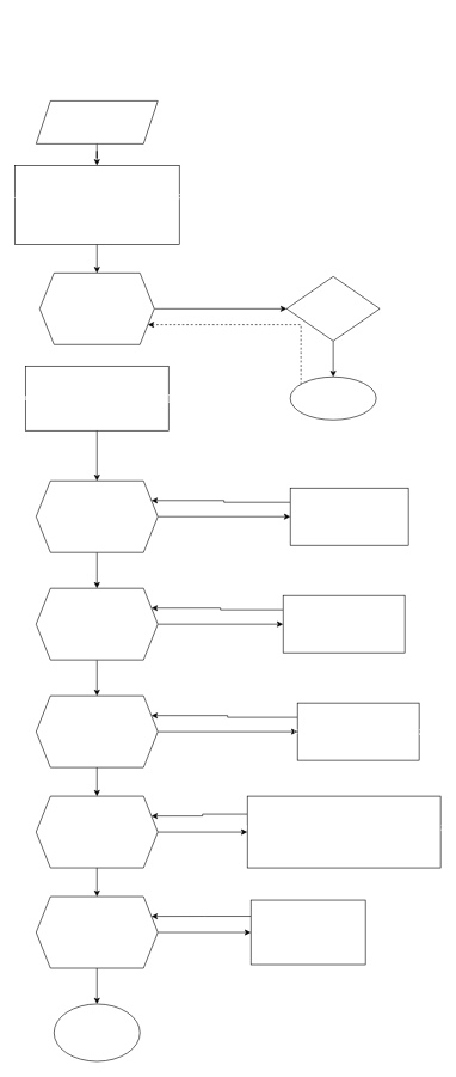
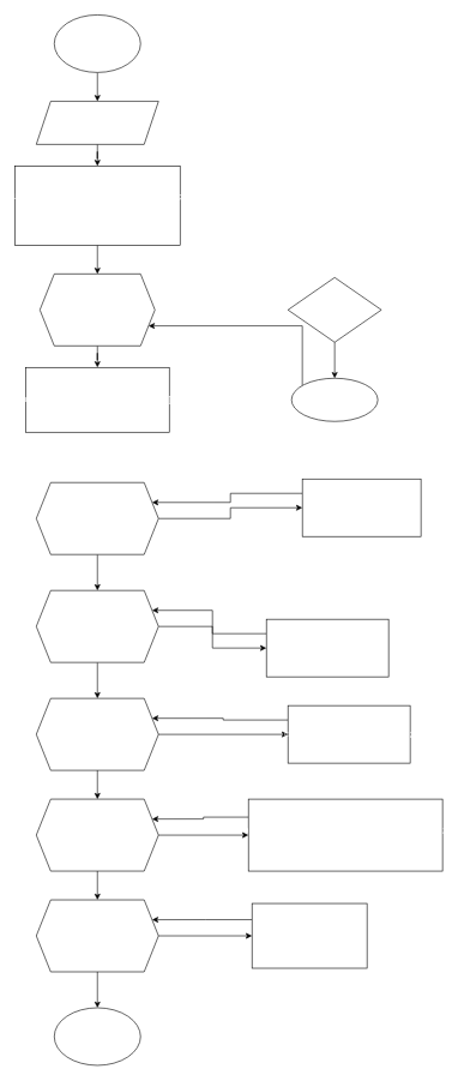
  <mxCell id="0" />
  <mxCell id="1" parent="0" />
+ <mxCell id="2" style="edgeStyle=orthogonalEdgeStyle;rounded=0;orthogonalLoop=1;jettySize=auto;html=1;entryX=0.5;entryY=0;entryDx=0;entryDy=0;fontColor=#FFFFFF;" edge="1" parent="1" source="3" target="5"><mxGeometry relative="1" as="geometry" /></mxCell>
+ <mxCell id="3" value="Початок" style="ellipse;whiteSpace=wrap;html=1;fontColor=#FFFFFF;labelBackgroundColor=none;" vertex="1" parent="1"><mxGeometry x="75" y="20" width="120" height="80" as="geometry" /></mxCell>
  <mxCell id="4" style="edgeStyle=orthogonalEdgeStyle;rounded=0;orthogonalLoop=1;jettySize=auto;html=1;entryX=0.5;entryY=0;entryDx=0;entryDy=0;fontColor=#FFFFFF;" edge="1" parent="1" source="5" target="7"><mxGeometry relative="1" as="geometry" /></mxCell>
  <mxCell id="5" value="Введення:&lt;br&gt;int [] aaray[]&lt;br&gt;int size" style="shape=parallelogram;perimeter=parallelogramPerimeter;whiteSpace=wrap;html=1;fixedSize=1;fontColor=#FFFFFF;labelBackgroundColor=none;" vertex="1" parent="1"><mxGeometry x="50" y="140" width="170" height="60" as="geometry" /></mxCell>
  <mxCell id="6" style="edgeStyle=orthogonalEdgeStyle;rounded=0;orthogonalLoop=1;jettySize=auto;html=1;entryX=0.5;entryY=0;entryDx=0;entryDy=0;fontColor=#FFFFFF;" edge="1" parent="1" source="7" target="10"><mxGeometry relative="1" as="geometry" /></mxCell>
  <mxCell id="7" value="&lt;div style=&quot;font-family: &amp;quot;JetBrains Mono&amp;quot;, monospace;&quot;&gt;&lt;pre style=&quot;&quot;&gt;int[] output = &lt;span style=&quot;&quot;&gt;new int&lt;/span&gt;[size + &lt;span style=&quot;&quot;&gt;1&lt;/span&gt;]&lt;span style=&quot;&quot;&gt;;&lt;br&gt;&lt;/span&gt;&lt;/pre&gt;&lt;pre&gt;&lt;div style=&quot;font-family: &amp;quot;JetBrains Mono&amp;quot;, monospace;&quot;&gt;&lt;pre style=&quot;&quot;&gt;int max = array[&lt;span style=&quot;&quot;&gt;0&lt;/span&gt;]&lt;span style=&quot;&quot;&gt;;&lt;/span&gt;&lt;/pre&gt;&lt;/div&gt;&lt;/pre&gt;&lt;/div&gt;" style="whiteSpace=wrap;html=1;align=center;fontColor=#FFFFFF;labelBackgroundColor=none;" vertex="1" parent="1"><mxGeometry x="20" y="230" width="230" height="110" as="geometry" /></mxCell>
- <mxCell id="9" style="edgeStyle=orthogonalEdgeStyle;rounded=0;orthogonalLoop=1;jettySize=auto;html=1;fontColor=#FFFFFF;" edge="1" parent="1" source="10" target="12"><mxGeometry relative="1" as="geometry" /></mxCell>
+ <mxCell id="8" style="edgeStyle=orthogonalEdgeStyle;rounded=0;orthogonalLoop=1;jettySize=auto;html=1;entryX=0.5;entryY=0;entryDx=0;entryDy=0;fontColor=#FFFFFF;" edge="1" parent="1" source="10" target="16"><mxGeometry relative="1" as="geometry" /></mxCell>
  <mxCell id="10" value="&lt;div style=&quot;font-family: &amp;quot;JetBrains Mono&amp;quot;, monospace;&quot;&gt;&lt;pre&gt;&lt;span style=&quot;&quot;&gt;1&lt;/span&gt;&lt;span style=&quot;&quot;&gt;;&lt;/span&gt;size&lt;span style=&quot;&quot;&gt;;i++&lt;/span&gt;&lt;/pre&gt;&lt;/div&gt;" style="shape=hexagon;perimeter=hexagonPerimeter2;whiteSpace=wrap;html=1;fixedSize=1;fontColor=#FFFFFF;labelBackgroundColor=none;" vertex="1" parent="1"><mxGeometry x="55" y="380" width="160" height="100" as="geometry" /></mxCell>
  <mxCell id="11" style="edgeStyle=orthogonalEdgeStyle;rounded=0;orthogonalLoop=1;jettySize=auto;html=1;entryX=0.5;entryY=0;entryDx=0;entryDy=0;fontColor=#FFFFFF;" edge="1" parent="1" source="12" target="14"><mxGeometry relative="1" as="geometry" /></mxCell>
  <mxCell id="12" value="&lt;div style=&quot;font-family: &amp;quot;JetBrains Mono&amp;quot;, monospace;&quot;&gt;&lt;pre&gt;array[i] &amp;gt; max&lt;/pre&gt;&lt;/div&gt;" style="rhombus;whiteSpace=wrap;html=1;fontColor=#FFFFFF;labelBackgroundColor=none;" vertex="1" parent="1"><mxGeometry x="400" y="385" width="130" height="90" as="geometry" /></mxCell>
- <mxCell id="13" style="edgeStyle=orthogonalEdgeStyle;rounded=0;orthogonalLoop=1;jettySize=auto;html=1;entryX=1;entryY=0.75;entryDx=0;entryDy=0;fontColor=#FFFFFF;dashed=1;" edge="1" parent="1" source="14" target="10"><mxGeometry relative="1" as="geometry"><Array as="points"><mxPoint x="420" y="452" /></Array></mxGeometry></mxCell>
+ <mxCell id="13" style="edgeStyle=orthogonalEdgeStyle;rounded=0;orthogonalLoop=1;jettySize=auto;html=1;entryX=1;entryY=0.75;entryDx=0;entryDy=0;fontColor=#FFFFFF;" edge="1" parent="1" source="14" target="10"><mxGeometry relative="1" as="geometry"><Array as="points"><mxPoint x="420" y="452" /></Array></mxGeometry></mxCell>
  <mxCell id="14" value="&lt;div style=&quot;font-family: &amp;quot;JetBrains Mono&amp;quot;, monospace;&quot;&gt;&lt;pre&gt;max = array[i];&lt;/pre&gt;&lt;/div&gt;" style="ellipse;whiteSpace=wrap;html=1;fontColor=#FFFFFF;labelBackgroundColor=none;" vertex="1" parent="1"><mxGeometry x="405" y="525" width="120" height="60" as="geometry" /></mxCell>
- <mxCell id="15" style="edgeStyle=orthogonalEdgeStyle;rounded=0;orthogonalLoop=1;jettySize=auto;html=1;entryX=0.5;entryY=0;entryDx=0;entryDy=0;fontColor=#FFFFFF;" edge="1" parent="1" source="16" target="19"><mxGeometry relative="1" as="geometry" /></mxCell>
  <mxCell id="16" value="&lt;div style=&quot;font-family: &amp;quot;JetBrains Mono&amp;quot;, monospace;&quot;&gt;&lt;pre&gt;int[] count = &lt;span style=&quot;&quot;&gt;new int&lt;/span&gt;[max + &lt;span style=&quot;&quot;&gt;1&lt;/span&gt;]&lt;span style=&quot;&quot;&gt;;&lt;/span&gt;&lt;/pre&gt;&lt;/div&gt;" style="rounded=0;whiteSpace=wrap;html=1;fontColor=#FFFFFF;labelBackgroundColor=none;" vertex="1" parent="1"><mxGeometry x="35" y="510" width="200" height="90" as="geometry" /></mxCell>
  <mxCell id="17" style="edgeStyle=orthogonalEdgeStyle;rounded=0;orthogonalLoop=1;jettySize=auto;html=1;entryX=0;entryY=0.5;entryDx=0;entryDy=0;fontColor=#FFFFFF;" edge="1" parent="1" source="19" target="21"><mxGeometry relative="1" as="geometry" /></mxCell>
  <mxCell id="18" style="edgeStyle=orthogonalEdgeStyle;rounded=0;orthogonalLoop=1;jettySize=auto;html=1;entryX=0.5;entryY=0;entryDx=0;entryDy=0;fontColor=#FFFFFF;" edge="1" parent="1" source="19" target="24"><mxGeometry relative="1" as="geometry" /></mxCell>
  <mxCell id="19" value="&lt;div style=&quot;font-family: &amp;quot;JetBrains Mono&amp;quot;, monospace;&quot;&gt;&lt;pre style=&quot;&quot;&gt;&lt;span style=&quot;&quot;&gt;0&lt;/span&gt;&lt;span style=&quot;&quot;&gt;;&lt;/span&gt;&lt;font&gt;max&lt;/font&gt;&lt;font&gt;;&lt;/font&gt;&lt;font&gt;++i&lt;/font&gt;&lt;/pre&gt;&lt;/div&gt;" style="shape=hexagon;perimeter=hexagonPerimeter2;whiteSpace=wrap;html=1;fixedSize=1;fontColor=#FFFFFF;labelBackgroundColor=none;" vertex="1" parent="1"><mxGeometry x="50" y="670" width="170" height="100" as="geometry" /></mxCell>
  <mxCell id="20" style="edgeStyle=orthogonalEdgeStyle;rounded=0;orthogonalLoop=1;jettySize=auto;html=1;exitX=0;exitY=0.25;exitDx=0;exitDy=0;entryX=1;entryY=0.25;entryDx=0;entryDy=0;fontColor=#FFFFFF;" edge="1" parent="1" source="21" target="19"><mxGeometry relative="1" as="geometry" /></mxCell>
- <mxCell id="21" value="&lt;div style=&quot;font-family: &amp;quot;JetBrains Mono&amp;quot;, monospace;&quot;&gt;&lt;pre&gt;&lt;div style=&quot;font-family: &amp;quot;JetBrains Mono&amp;quot;, monospace;&quot;&gt;&lt;pre&gt;count[i] = 0&lt;span style=&quot;&quot;&gt;;&lt;/span&gt;&lt;/pre&gt;&lt;/div&gt;&lt;/pre&gt;&lt;/div&gt;" style="rounded=0;whiteSpace=wrap;html=1;fontColor=#FFFFFF;labelBackgroundColor=none;" vertex="1" parent="1"><mxGeometry x="405" y="680" width="165" height="80" as="geometry" /></mxCell>
+ <mxCell id="21" value="&lt;div style=&quot;font-family: &amp;quot;JetBrains Mono&amp;quot;, monospace;&quot;&gt;&lt;pre&gt;&lt;div style=&quot;font-family: &amp;quot;JetBrains Mono&amp;quot;, monospace;&quot;&gt;&lt;pre&gt;count[i] = 0&lt;span style=&quot;&quot;&gt;;&lt;/span&gt;&lt;/pre&gt;&lt;/div&gt;&lt;/pre&gt;&lt;/div&gt;" style="rounded=0;whiteSpace=wrap;html=1;fontColor=#FFFFFF;labelBackgroundColor=none;" vertex="1" parent="1"><mxGeometry x="420" y="665" width="165" height="80" as="geometry" /></mxCell>
  <mxCell id="22" style="edgeStyle=orthogonalEdgeStyle;rounded=0;orthogonalLoop=1;jettySize=auto;html=1;entryX=0.5;entryY=0;entryDx=0;entryDy=0;fontColor=#FFFFFF;" edge="1" parent="1" source="24" target="29"><mxGeometry relative="1" as="geometry" /></mxCell>
  <mxCell id="23" style="edgeStyle=orthogonalEdgeStyle;rounded=0;orthogonalLoop=1;jettySize=auto;html=1;entryX=0;entryY=0.5;entryDx=0;entryDy=0;fontColor=#FFFFFF;" edge="1" parent="1" source="24" target="26"><mxGeometry relative="1" as="geometry" /></mxCell>
  <mxCell id="24" value="&lt;div style=&quot;font-family: &amp;quot;JetBrains Mono&amp;quot;, monospace;&quot;&gt;&lt;pre style=&quot;&quot;&gt;&lt;span style=&quot;&quot;&gt;0&lt;/span&gt;&lt;span style=&quot;&quot;&gt;;&lt;/span&gt;&lt;font&gt;size&lt;/font&gt;&lt;font&gt;;&lt;/font&gt;&lt;font&gt;i++&lt;/font&gt;&lt;/pre&gt;&lt;/div&gt;" style="shape=hexagon;perimeter=hexagonPerimeter2;whiteSpace=wrap;html=1;fixedSize=1;fontColor=#FFFFFF;labelBackgroundColor=none;" vertex="1" parent="1"><mxGeometry x="50" y="820" width="170" height="100" as="geometry" /></mxCell>
  <mxCell id="25" style="edgeStyle=orthogonalEdgeStyle;rounded=0;orthogonalLoop=1;jettySize=auto;html=1;exitX=0;exitY=0.25;exitDx=0;exitDy=0;entryX=1;entryY=0.25;entryDx=0;entryDy=0;fontColor=#FFFFFF;" edge="1" parent="1" source="26" target="24"><mxGeometry relative="1" as="geometry" /></mxCell>
- <mxCell id="26" value="&lt;div style=&quot;font-family: &amp;quot;JetBrains Mono&amp;quot;, monospace;&quot;&gt;&lt;pre&gt;&lt;div style=&quot;font-family: &amp;quot;JetBrains Mono&amp;quot;, monospace;&quot;&gt;&lt;pre&gt;&lt;div style=&quot;font-family: &amp;quot;JetBrains Mono&amp;quot;, monospace;&quot;&gt;&lt;pre&gt;&lt;div style=&quot;font-family: &amp;quot;JetBrains Mono&amp;quot;, monospace;&quot;&gt;&lt;pre&gt;count[array[i]]++;&lt;/pre&gt;&lt;/div&gt;&lt;/pre&gt;&lt;/div&gt;&lt;/pre&gt;&lt;/div&gt;&lt;/pre&gt;&lt;/div&gt;" style="rounded=0;whiteSpace=wrap;html=1;fontColor=#FFFFFF;labelBackgroundColor=none;" vertex="1" parent="1"><mxGeometry x="395" y="830" width="170" height="80" as="geometry" /></mxCell>
+ <mxCell id="26" value="&lt;div style=&quot;font-family: &amp;quot;JetBrains Mono&amp;quot;, monospace;&quot;&gt;&lt;pre&gt;&lt;div style=&quot;font-family: &amp;quot;JetBrains Mono&amp;quot;, monospace;&quot;&gt;&lt;pre&gt;&lt;div style=&quot;font-family: &amp;quot;JetBrains Mono&amp;quot;, monospace;&quot;&gt;&lt;pre&gt;&lt;div style=&quot;font-family: &amp;quot;JetBrains Mono&amp;quot;, monospace;&quot;&gt;&lt;pre&gt;count[array[i]]++;&lt;/pre&gt;&lt;/div&gt;&lt;/pre&gt;&lt;/div&gt;&lt;/pre&gt;&lt;/div&gt;&lt;/pre&gt;&lt;/div&gt;" style="rounded=0;whiteSpace=wrap;html=1;fontColor=#FFFFFF;labelBackgroundColor=none;" vertex="1" parent="1"><mxGeometry x="370" y="860" width="170" height="80" as="geometry" /></mxCell>
  <mxCell id="27" style="edgeStyle=orthogonalEdgeStyle;rounded=0;orthogonalLoop=1;jettySize=auto;html=1;entryX=0.5;entryY=0;entryDx=0;entryDy=0;fontColor=#FFFFFF;" edge="1" parent="1" source="29" target="34"><mxGeometry relative="1" as="geometry" /></mxCell>
  <mxCell id="28" style="edgeStyle=orthogonalEdgeStyle;rounded=0;orthogonalLoop=1;jettySize=auto;html=1;entryX=0;entryY=0.5;entryDx=0;entryDy=0;fontColor=#FFFFFF;" edge="1" parent="1" source="29" target="31"><mxGeometry relative="1" as="geometry" /></mxCell>
  <mxCell id="29" value="&lt;div style=&quot;font-family: &amp;quot;JetBrains Mono&amp;quot;, monospace;&quot;&gt;&lt;pre style=&quot;&quot;&gt;&lt;font&gt;1&lt;/font&gt;&lt;span style=&quot;&quot;&gt;;&lt;/span&gt;&lt;font&gt;max&lt;/font&gt;&lt;font&gt;;&lt;/font&gt;&lt;font&gt;i++&lt;/font&gt;&lt;/pre&gt;&lt;/div&gt;" style="shape=hexagon;perimeter=hexagonPerimeter2;whiteSpace=wrap;html=1;fixedSize=1;fontColor=#FFFFFF;labelBackgroundColor=none;" vertex="1" parent="1"><mxGeometry x="50" y="970" width="170" height="100" as="geometry" /></mxCell>
  <mxCell id="30" style="edgeStyle=orthogonalEdgeStyle;rounded=0;orthogonalLoop=1;jettySize=auto;html=1;exitX=0;exitY=0.25;exitDx=0;exitDy=0;entryX=1;entryY=0.25;entryDx=0;entryDy=0;fontColor=#FFFFFF;" edge="1" parent="1" source="31" target="29"><mxGeometry relative="1" as="geometry" /></mxCell>
- <mxCell id="31" value="&lt;div style=&quot;font-family: &amp;quot;JetBrains Mono&amp;quot;, monospace;&quot;&gt;&lt;pre&gt;&lt;div style=&quot;font-family: &amp;quot;JetBrains Mono&amp;quot;, monospace;&quot;&gt;&lt;pre&gt;&lt;div style=&quot;font-family: &amp;quot;JetBrains Mono&amp;quot;, monospace;&quot;&gt;&lt;pre&gt;&lt;div style=&quot;font-family: &amp;quot;JetBrains Mono&amp;quot;, monospace;&quot;&gt;&lt;pre&gt;&lt;div style=&quot;font-family: &amp;quot;JetBrains Mono&amp;quot;, monospace;&quot;&gt;&lt;pre&gt;count[i] += count[i - 1]&lt;span style=&quot;&quot;&gt;;&lt;/span&gt;&lt;/pre&gt;&lt;/div&gt;&lt;/pre&gt;&lt;/div&gt;&lt;/pre&gt;&lt;/div&gt;&lt;/pre&gt;&lt;/div&gt;&lt;/pre&gt;&lt;/div&gt;" style="rounded=0;whiteSpace=wrap;html=1;fontColor=#FFFFFF;labelBackgroundColor=none;" vertex="1" parent="1"><mxGeometry x="415" y="980" width="170" height="80" as="geometry" /></mxCell>
+ <mxCell id="31" value="&lt;div style=&quot;font-family: &amp;quot;JetBrains Mono&amp;quot;, monospace;&quot;&gt;&lt;pre&gt;&lt;div style=&quot;font-family: &amp;quot;JetBrains Mono&amp;quot;, monospace;&quot;&gt;&lt;pre&gt;&lt;div style=&quot;font-family: &amp;quot;JetBrains Mono&amp;quot;, monospace;&quot;&gt;&lt;pre&gt;&lt;div style=&quot;font-family: &amp;quot;JetBrains Mono&amp;quot;, monospace;&quot;&gt;&lt;pre&gt;&lt;div style=&quot;font-family: &amp;quot;JetBrains Mono&amp;quot;, monospace;&quot;&gt;&lt;pre&gt;count[i] += count[i - 1]&lt;span style=&quot;&quot;&gt;;&lt;/span&gt;&lt;/pre&gt;&lt;/div&gt;&lt;/pre&gt;&lt;/div&gt;&lt;/pre&gt;&lt;/div&gt;&lt;/pre&gt;&lt;/div&gt;&lt;/pre&gt;&lt;/div&gt;" style="rounded=0;whiteSpace=wrap;html=1;fontColor=#FFFFFF;labelBackgroundColor=none;" vertex="1" parent="1"><mxGeometry x="400" y="980" width="170" height="80" as="geometry" /></mxCell>
  <mxCell id="32" style="edgeStyle=orthogonalEdgeStyle;rounded=0;orthogonalLoop=1;jettySize=auto;html=1;entryX=0.5;entryY=0;entryDx=0;entryDy=0;fontColor=#FFFFFF;" edge="1" parent="1" source="34" target="39"><mxGeometry relative="1" as="geometry" /></mxCell>
  <mxCell id="33" style="edgeStyle=orthogonalEdgeStyle;rounded=0;orthogonalLoop=1;jettySize=auto;html=1;entryX=0;entryY=0.5;entryDx=0;entryDy=0;fontColor=#FFFFFF;" edge="1" parent="1" source="34" target="36"><mxGeometry relative="1" as="geometry" /></mxCell>
  <mxCell id="34" value="&lt;div style=&quot;font-family: &amp;quot;JetBrains Mono&amp;quot;, monospace;&quot;&gt;&lt;pre style=&quot;&quot;&gt;&lt;div style=&quot;font-family: &amp;quot;JetBrains Mono&amp;quot;, monospace;&quot;&gt;&lt;pre&gt;size-&lt;span style=&quot;&quot;&gt;1&lt;/span&gt;&lt;span style=&quot;&quot;&gt;;&lt;/span&gt;&lt;span style=&quot;&quot;&gt;0&lt;/span&gt;&lt;span style=&quot;&quot;&gt;;&lt;/span&gt;i--&lt;/pre&gt;&lt;/div&gt;&lt;/pre&gt;&lt;/div&gt;" style="shape=hexagon;perimeter=hexagonPerimeter2;whiteSpace=wrap;html=1;fixedSize=1;fontColor=#FFFFFF;labelBackgroundColor=none;" vertex="1" parent="1"><mxGeometry x="50" y="1110" width="170" height="100" as="geometry" /></mxCell>
  <mxCell id="35" style="edgeStyle=orthogonalEdgeStyle;rounded=0;orthogonalLoop=1;jettySize=auto;html=1;exitX=0;exitY=0.25;exitDx=0;exitDy=0;entryX=1;entryY=0.25;entryDx=0;entryDy=0;fontColor=#FFFFFF;" edge="1" parent="1" source="36" target="34"><mxGeometry relative="1" as="geometry" /></mxCell>
  <mxCell id="36" value="&lt;div style=&quot;font-family: &amp;quot;JetBrains Mono&amp;quot;, monospace;&quot;&gt;&lt;pre&gt;&lt;div style=&quot;font-family: &amp;quot;JetBrains Mono&amp;quot;, monospace;&quot;&gt;&lt;pre&gt;&lt;div style=&quot;font-family: &amp;quot;JetBrains Mono&amp;quot;, monospace;&quot;&gt;&lt;pre&gt;&lt;div style=&quot;font-family: &amp;quot;JetBrains Mono&amp;quot;, monospace;&quot;&gt;&lt;pre&gt;&lt;div style=&quot;font-family: &amp;quot;JetBrains Mono&amp;quot;, monospace;&quot;&gt;&lt;pre&gt;&lt;div style=&quot;font-family: &amp;quot;JetBrains Mono&amp;quot;, monospace;&quot;&gt;&lt;pre&gt;output[count[array[i]] - 1] = array[i]&lt;span style=&quot;&quot;&gt;;&lt;br&gt;&lt;/span&gt;count[array[i]]--&lt;span style=&quot;&quot;&gt;;&lt;/span&gt;&lt;/pre&gt;&lt;/div&gt;&lt;/pre&gt;&lt;/div&gt;&lt;/pre&gt;&lt;/div&gt;&lt;/pre&gt;&lt;/div&gt;&lt;/pre&gt;&lt;/div&gt;&lt;/pre&gt;&lt;/div&gt;" style="rounded=0;whiteSpace=wrap;html=1;fontColor=#FFFFFF;labelBackgroundColor=none;" vertex="1" parent="1"><mxGeometry x="345" y="1110" width="270" height="100" as="geometry" /></mxCell>
  <mxCell id="37" style="edgeStyle=orthogonalEdgeStyle;rounded=0;orthogonalLoop=1;jettySize=auto;html=1;entryX=0.5;entryY=0;entryDx=0;entryDy=0;fontColor=#FFFFFF;" edge="1" parent="1" source="39" target="42"><mxGeometry relative="1" as="geometry" /></mxCell>
  <mxCell id="38" style="edgeStyle=orthogonalEdgeStyle;rounded=0;orthogonalLoop=1;jettySize=auto;html=1;entryX=0;entryY=0.5;entryDx=0;entryDy=0;fontColor=#FFFFFF;" edge="1" parent="1" source="39" target="41"><mxGeometry relative="1" as="geometry" /></mxCell>
  <mxCell id="39" value="&lt;div style=&quot;font-family: &amp;quot;JetBrains Mono&amp;quot;, monospace;&quot;&gt;&lt;pre style=&quot;&quot;&gt;&lt;div style=&quot;font-family: &amp;quot;JetBrains Mono&amp;quot;, monospace;&quot;&gt;&lt;pre&gt;&lt;div style=&quot;font-family: &amp;quot;JetBrains Mono&amp;quot;, monospace;&quot;&gt;&lt;pre&gt;&lt;span style=&quot;&quot;&gt;0&lt;/span&gt;&lt;span style=&quot;&quot;&gt;;&lt;/span&gt;size&lt;span style=&quot;&quot;&gt;;&lt;/span&gt;i++&lt;/pre&gt;&lt;/div&gt;&lt;/pre&gt;&lt;/div&gt;&lt;/pre&gt;&lt;/div&gt;" style="shape=hexagon;perimeter=hexagonPerimeter2;whiteSpace=wrap;html=1;fixedSize=1;fontColor=#FFFFFF;labelBackgroundColor=none;" vertex="1" parent="1"><mxGeometry x="50" y="1250" width="170" height="100" as="geometry" /></mxCell>
  <mxCell id="40" style="edgeStyle=orthogonalEdgeStyle;rounded=0;orthogonalLoop=1;jettySize=auto;html=1;exitX=0;exitY=0.25;exitDx=0;exitDy=0;entryX=1;entryY=0.25;entryDx=0;entryDy=0;fontColor=#FFFFFF;" edge="1" parent="1" source="41" target="39"><mxGeometry relative="1" as="geometry" /></mxCell>
  <mxCell id="41" value="&lt;div style=&quot;font-family: &amp;quot;JetBrains Mono&amp;quot;, monospace;&quot;&gt;&lt;pre&gt;&lt;div style=&quot;font-family: &amp;quot;JetBrains Mono&amp;quot;, monospace;&quot;&gt;&lt;pre&gt;&lt;div style=&quot;font-family: &amp;quot;JetBrains Mono&amp;quot;, monospace;&quot;&gt;&lt;pre&gt;&lt;div style=&quot;font-family: &amp;quot;JetBrains Mono&amp;quot;, monospace;&quot;&gt;&lt;pre&gt;&lt;div style=&quot;font-family: &amp;quot;JetBrains Mono&amp;quot;, monospace;&quot;&gt;&lt;pre&gt;&lt;div style=&quot;font-family: &amp;quot;JetBrains Mono&amp;quot;, monospace;&quot;&gt;&lt;pre&gt;&lt;div style=&quot;font-family: &amp;quot;JetBrains Mono&amp;quot;, monospace;&quot;&gt;&lt;pre&gt;array[i] = output[i];&lt;/pre&gt;&lt;/div&gt;&lt;/pre&gt;&lt;/div&gt;&lt;/pre&gt;&lt;/div&gt;&lt;/pre&gt;&lt;/div&gt;&lt;/pre&gt;&lt;/div&gt;&lt;/pre&gt;&lt;/div&gt;&lt;/pre&gt;&lt;/div&gt;" style="rounded=0;whiteSpace=wrap;html=1;fontColor=#FFFFFF;labelBackgroundColor=none;" vertex="1" parent="1"><mxGeometry x="350" y="1255" width="160" height="90" as="geometry" /></mxCell>
  <mxCell id="42" value="Кінець" style="ellipse;whiteSpace=wrap;html=1;fontColor=#FFFFFF;labelBackgroundColor=none;" vertex="1" parent="1"><mxGeometry x="75" y="1400" width="120" height="80" as="geometry" /></mxCell>
  <mxCell id="43" value="Так" style="text;html=1;align=center;verticalAlign=middle;resizable=0;points=[];autosize=1;strokeColor=none;fillColor=none;fontColor=#FFFFFF;" vertex="1" parent="1"><mxGeometry x="210" y="400" width="40" height="30" as="geometry" /></mxCell>
  <mxCell id="44" value="Так" style="text;html=1;align=center;verticalAlign=middle;resizable=0;points=[];autosize=1;strokeColor=none;fillColor=none;fontColor=#FFFFFF;" vertex="1" parent="1"><mxGeometry x="460" y="470" width="40" height="30" as="geometry" /></mxCell>
  <mxCell id="45" value="Так" style="text;html=1;align=center;verticalAlign=middle;resizable=0;points=[];autosize=1;strokeColor=none;fillColor=none;fontColor=#FFFFFF;" vertex="1" parent="1"><mxGeometry x="210" y="720" width="40" height="30" as="geometry" /></mxCell>
  <mxCell id="46" value="Так" style="text;html=1;align=center;verticalAlign=middle;resizable=0;points=[];autosize=1;strokeColor=none;fillColor=none;fontColor=#FFFFFF;" vertex="1" parent="1"><mxGeometry x="210" y="870" width="40" height="30" as="geometry" /></mxCell>
  <mxCell id="47" value="Так" style="text;html=1;align=center;verticalAlign=middle;resizable=0;points=[];autosize=1;strokeColor=none;fillColor=none;fontColor=#FFFFFF;" vertex="1" parent="1"><mxGeometry x="215" y="1020" width="40" height="30" as="geometry" /></mxCell>
  <mxCell id="48" value="Так" style="text;html=1;align=center;verticalAlign=middle;resizable=0;points=[];autosize=1;strokeColor=none;fillColor=none;fontColor=#FFFFFF;" vertex="1" parent="1"><mxGeometry x="210" y="1160" width="40" height="30" as="geometry" /></mxCell>
  <mxCell id="49" value="Так" style="text;html=1;align=center;verticalAlign=middle;resizable=0;points=[];autosize=1;strokeColor=none;fillColor=none;fontColor=#FFFFFF;" vertex="1" parent="1"><mxGeometry x="215" y="1300" width="40" height="30" as="geometry" /></mxCell>
  <mxCell id="50" value="Ні" style="text;html=1;align=center;verticalAlign=middle;resizable=0;points=[];autosize=1;strokeColor=none;fillColor=none;fontColor=#FFFFFF;" vertex="1" parent="1"><mxGeometry x="140" y="475" width="30" height="30" as="geometry" /></mxCell>
  <mxCell id="51" value="Ні" style="text;html=1;align=center;verticalAlign=middle;resizable=0;points=[];autosize=1;strokeColor=none;fillColor=none;fontColor=#FFFFFF;" vertex="1" parent="1"><mxGeometry x="140" y="600" width="30" height="30" as="geometry" /></mxCell>
  <mxCell id="52" value="Ні" style="text;html=1;align=center;verticalAlign=middle;resizable=0;points=[];autosize=1;strokeColor=none;fillColor=none;fontColor=#FFFFFF;" vertex="1" parent="1"><mxGeometry x="140" y="920" width="30" height="30" as="geometry" /></mxCell>
  <mxCell id="53" value="Ні" style="text;html=1;align=center;verticalAlign=middle;resizable=0;points=[];autosize=1;strokeColor=none;fillColor=none;fontColor=#FFFFFF;" vertex="1" parent="1"><mxGeometry x="140" y="770" width="30" height="30" as="geometry" /></mxCell>
  <mxCell id="54" value="Ні" style="text;html=1;align=center;verticalAlign=middle;resizable=0;points=[];autosize=1;strokeColor=none;fillColor=none;fontColor=#FFFFFF;" vertex="1" parent="1"><mxGeometry x="140" y="1070" width="30" height="30" as="geometry" /></mxCell>
  <mxCell id="55" value="Ні" style="text;html=1;align=center;verticalAlign=middle;resizable=0;points=[];autosize=1;strokeColor=none;fillColor=none;fontColor=#FFFFFF;" vertex="1" parent="1"><mxGeometry x="140" y="1210" width="30" height="30" as="geometry" /></mxCell>
  <mxCell id="56" value="Ні" style="text;html=1;align=center;verticalAlign=middle;resizable=0;points=[];autosize=1;strokeColor=none;fillColor=none;fontColor=#FFFFFF;" vertex="1" parent="1"><mxGeometry x="140" y="1350" width="30" height="30" as="geometry" /></mxCell>
